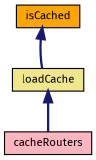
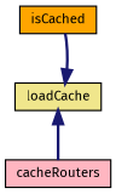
  digraph {
    fontname="Fira Sans"
    rankdir=TB
    node [color=black fontname="Fira Sans" fontsize=10 shape=record style=filled]
    edge [color=midnightblue dir=back fontname="Fira Sans" fontsize=10 labelfontname=Helvetica labelfontsize=10 style=bold]
    n1 [fillcolor=orange fontcolor=black height=0.2 label=isCached width=0.4]
    n2 [fillcolor=khaki height=0.2 label=loadCache width=0.4]
    n3 [fillcolor=lightpink height=0.2 label=cacheRouters width=0.4]
-   n1 -> n2
+   n2 -> n1
    n2 -> n3
  }
